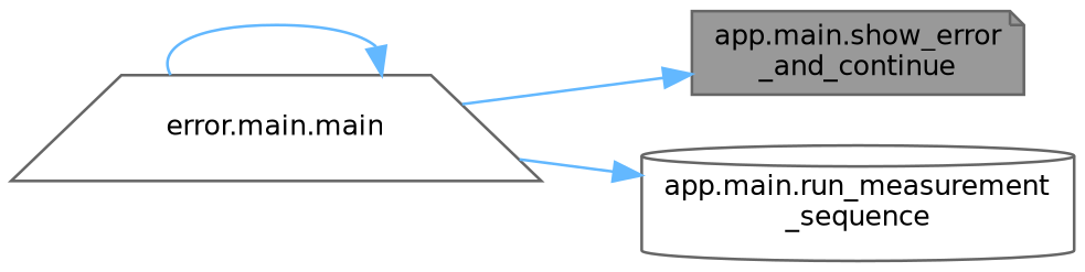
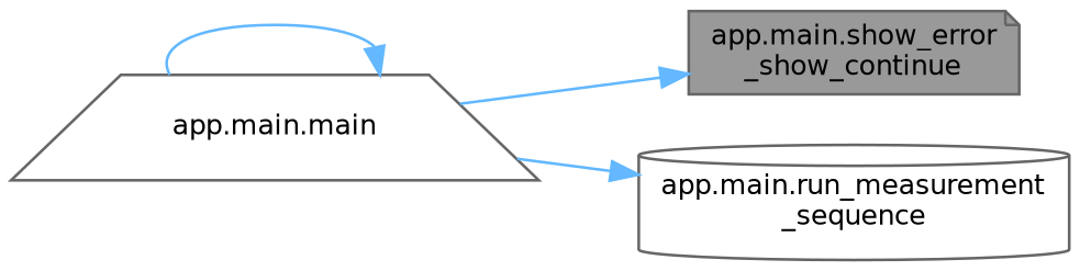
  digraph {
    rankdir=RL
    node [color=grey40 fillcolor=white fontname=Helvetica fontsize=10 style=filled]
    edge [color=steelblue1 dir=back fontname=Helvetica fontsize=10 labelfontname=Helvetica labelfontsize=10 style=solid]
-   n1 [color=gray40 fillcolor=grey60 fontcolor=black height=0.2 label="app.main.show_error\l_and_continue" shape=note width=0.4]
-   n2 [height=0.2 label="error.main.main" shape=trapezium width=0.4]
+   n1 [color=gray40 fillcolor=grey60 fontcolor=black height=0.2 label="app.main.show_error\l_show_continue" shape=note width=0.4]
+   n2 [height=0.2 label="app.main.main" shape=trapezium width=0.4]
    n3 [height=0.2 label="app.main.run_measurement\l_sequence" shape=cylinder width=0.4]
    n1 -> n2
    n2 -> n2
    n3 -> n2
  }
